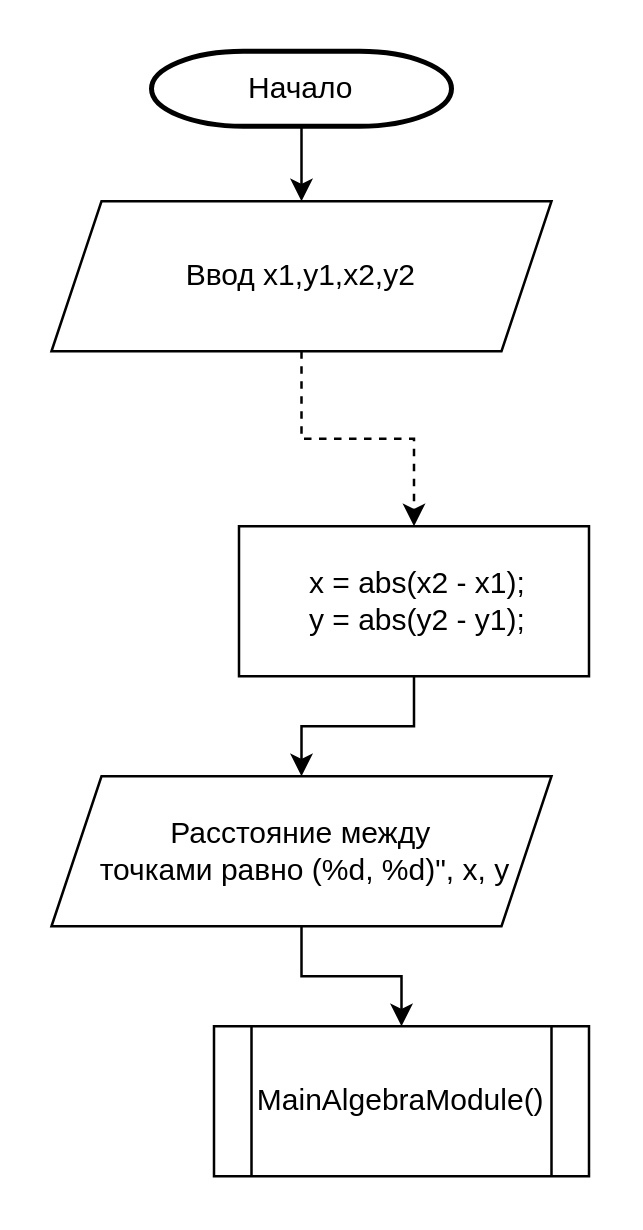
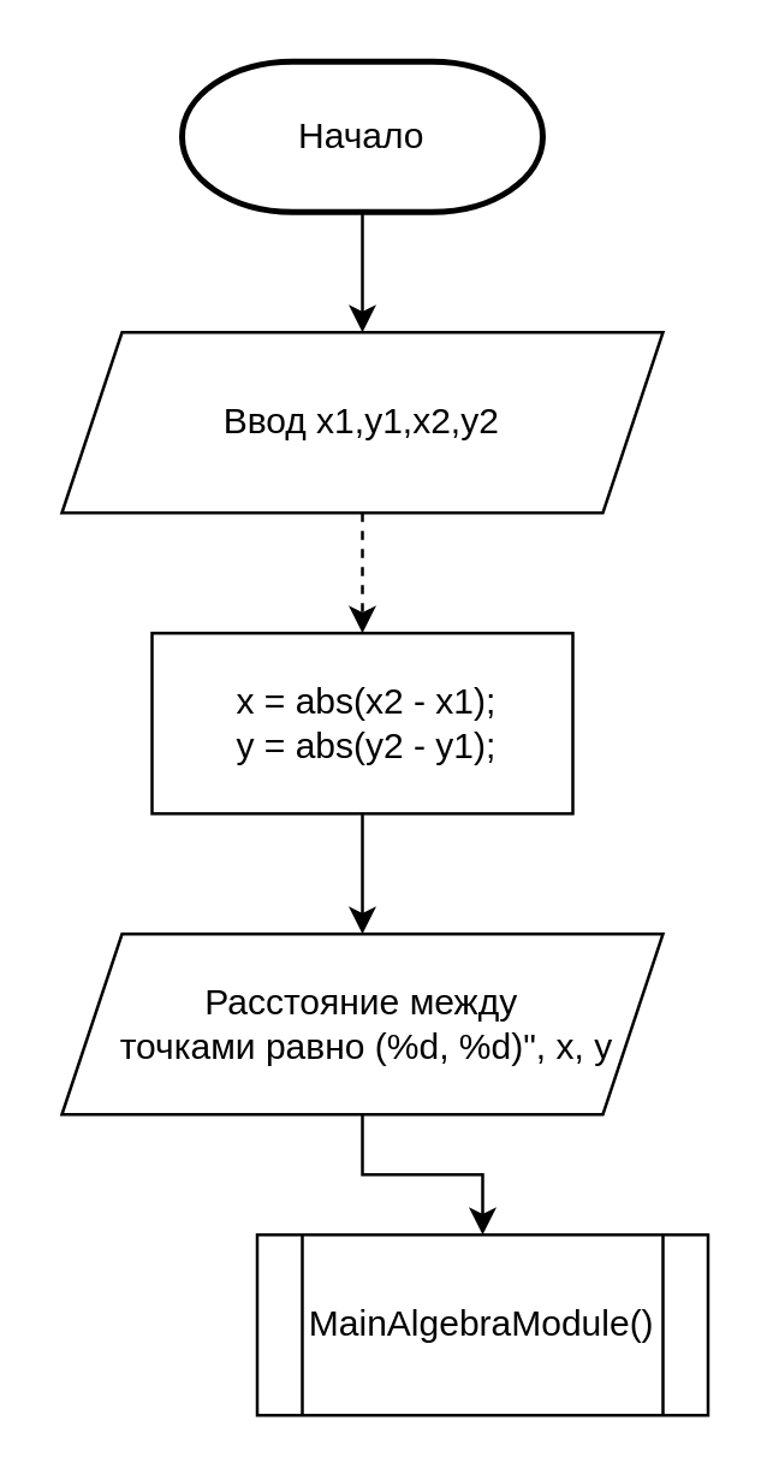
  <mxCell id="0" />
  <mxCell id="1" parent="0" />
  <mxCell id="2" style="edgeStyle=orthogonalEdgeStyle;rounded=0;orthogonalLoop=1;jettySize=auto;html=1;exitX=0.5;exitY=1;exitDx=0;exitDy=0;exitPerimeter=0;entryX=0.5;entryY=0;entryDx=0;entryDy=0;" parent="1" source="3" target="5" edge="1"><mxGeometry relative="1" as="geometry" /></mxCell>
- <mxCell id="3" value="Начало" style="strokeWidth=2;html=1;shape=mxgraph.flowchart.terminator;whiteSpace=wrap;" parent="1" vertex="1"><mxGeometry x="60" y="20" width="120" height="30" as="geometry" /></mxCell>
+ <mxCell id="3" value="Начало" style="strokeWidth=2;html=1;shape=mxgraph.flowchart.terminator;whiteSpace=wrap;" parent="1" vertex="1"><mxGeometry x="60" y="20" width="120" height="50" as="geometry" /></mxCell>
  <mxCell id="4" style="edgeStyle=orthogonalEdgeStyle;rounded=0;orthogonalLoop=1;jettySize=auto;html=1;exitX=0.5;exitY=1;exitDx=0;exitDy=0;entryX=0.5;entryY=0;entryDx=0;entryDy=0;dashed=1;" parent="1" source="5" target="9" edge="1"><mxGeometry relative="1" as="geometry" /></mxCell>
- <mxCell id="5" value="Ввод x1,y1,x2,y2" style="shape=parallelogram;perimeter=parallelogramPerimeter;whiteSpace=wrap;html=1;fixedSize=1;" parent="1" vertex="1"><mxGeometry x="20" y="80" width="200" height="60" as="geometry" /></mxCell>
+ <mxCell id="5" value="Ввод x1,y1,x2,y2" style="shape=parallelogram;perimeter=parallelogramPerimeter;whiteSpace=wrap;html=1;fixedSize=1;" parent="1" vertex="1"><mxGeometry x="20" y="110" width="200" height="60" as="geometry" /></mxCell>
  <mxCell id="6" style="edgeStyle=orthogonalEdgeStyle;rounded=0;orthogonalLoop=1;jettySize=auto;html=1;exitX=0.5;exitY=1;exitDx=0;exitDy=0;entryX=0.5;entryY=0;entryDx=0;entryDy=0;" parent="1" source="7" target="10" edge="1"><mxGeometry relative="1" as="geometry" /></mxCell>
  <mxCell id="7" value="Расстояние между&lt;br&gt;&amp;nbsp;точками равно (%d, %d)&quot;, x, y" style="shape=parallelogram;perimeter=parallelogramPerimeter;whiteSpace=wrap;html=1;fixedSize=1;" parent="1" vertex="1"><mxGeometry x="20" y="310" width="200" height="60" as="geometry" /></mxCell>
  <mxCell id="8" style="edgeStyle=orthogonalEdgeStyle;rounded=0;orthogonalLoop=1;jettySize=auto;html=1;exitX=0.5;exitY=1;exitDx=0;exitDy=0;entryX=0.5;entryY=0;entryDx=0;entryDy=0;" parent="1" source="9" target="7" edge="1"><mxGeometry relative="1" as="geometry" /></mxCell>
- <mxCell id="9" value="&lt;div&gt;&amp;nbsp;x = abs(x2 - x1);&lt;/div&gt;&lt;div&gt;&amp;nbsp;y = abs(y2 - y1);&lt;/div&gt;" style="rounded=0;whiteSpace=wrap;html=1;" parent="1" vertex="1"><mxGeometry x="95" y="210" width="140" height="60" as="geometry" /></mxCell>
+ <mxCell id="9" value="&lt;div&gt;&amp;nbsp;x = abs(x2 - x1);&lt;/div&gt;&lt;div&gt;&amp;nbsp;y = abs(y2 - y1);&lt;/div&gt;" style="rounded=0;whiteSpace=wrap;html=1;" parent="1" vertex="1"><mxGeometry x="50" y="210" width="140" height="60" as="geometry" /></mxCell>
  <mxCell id="10" value="MainAlgebraModule()" style="shape=process;whiteSpace=wrap;html=1;backgroundOutline=1;" parent="1" vertex="1"><mxGeometry x="85" y="410" width="150" height="60" as="geometry" /></mxCell>
